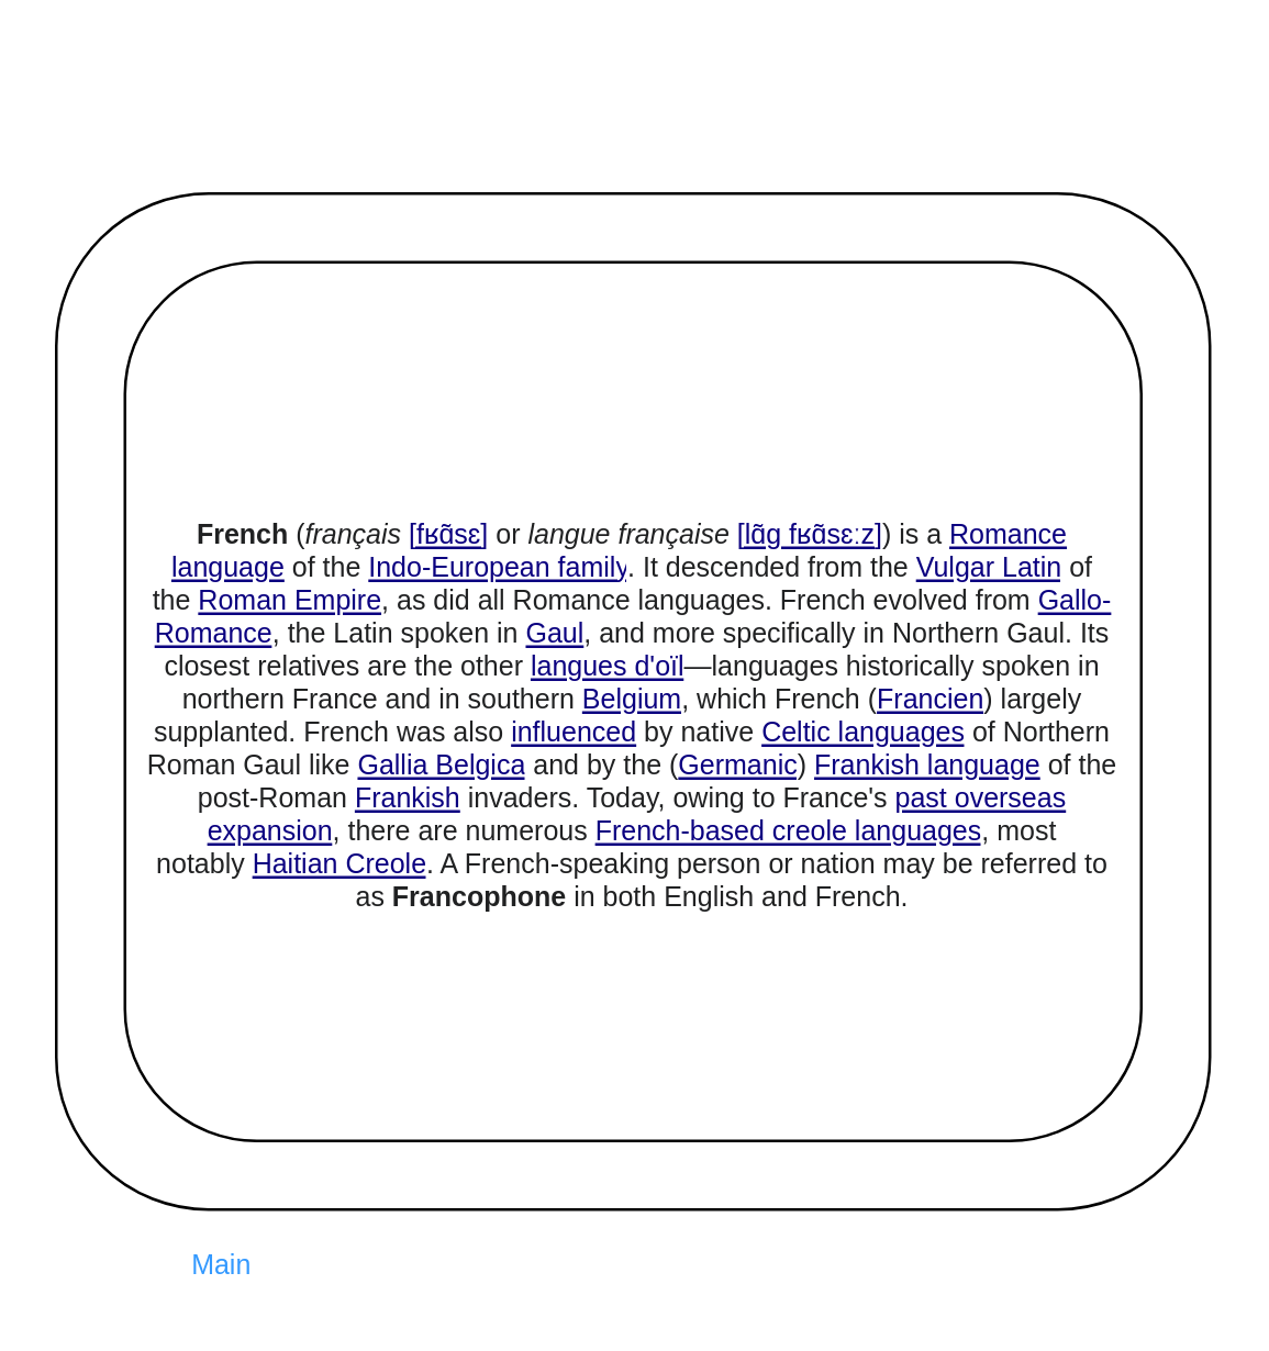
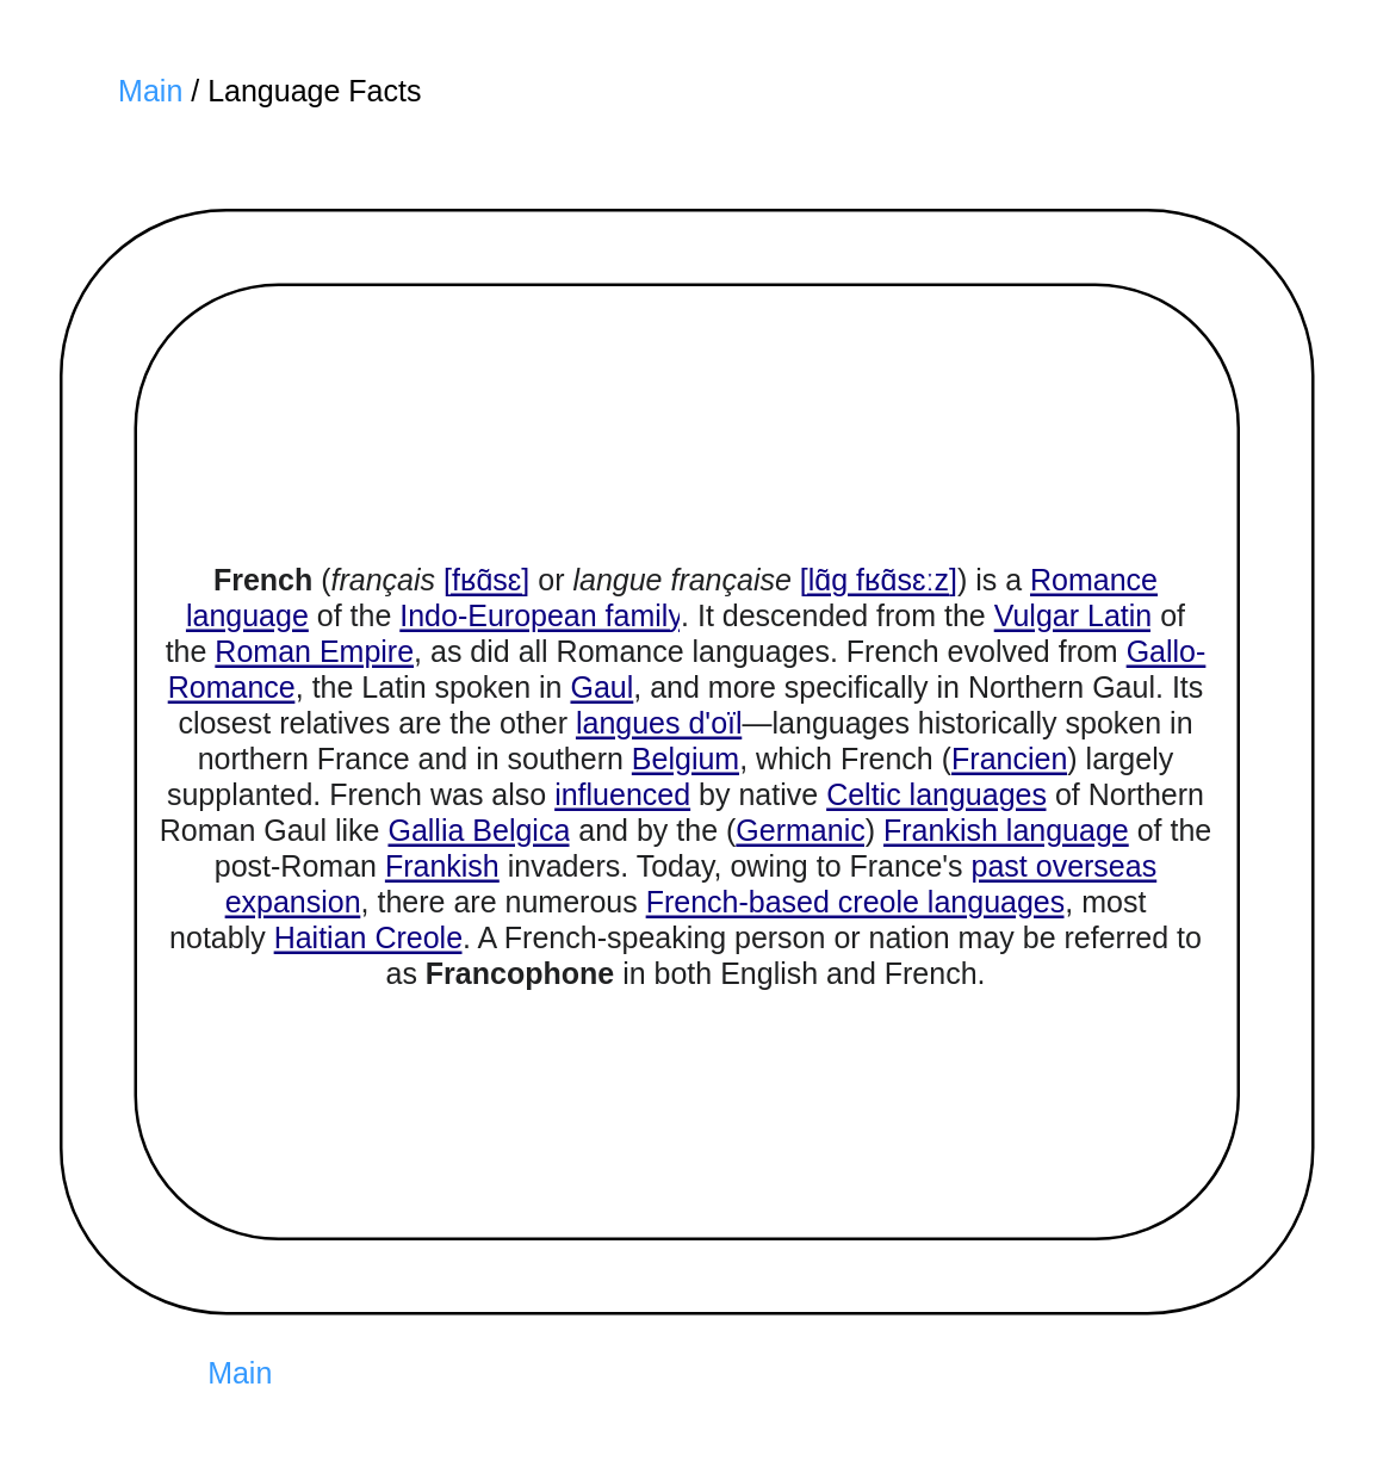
  <mxCell id="0" />
  <mxCell id="1" parent="0" />
  <mxCell id="2" value="" style="rounded=1;whiteSpace=wrap;html=1;" vertex="1" parent="1"><mxGeometry x="20" y="70" width="420" height="370" as="geometry" /></mxCell>
  <mxCell id="3" value="" style="rounded=1;whiteSpace=wrap;html=1;" vertex="1" parent="1"><mxGeometry x="45" y="95" width="370" height="320" as="geometry" /></mxCell>
  <mxCell id="4" value="&lt;b style=&quot;color: rgb(32, 33, 34); font-family: sans-serif; font-size: 10px; background-color: rgb(255, 255, 255);&quot;&gt;French&lt;/b&gt;&lt;span style=&quot;color: rgb(32, 33, 34); font-family: sans-serif; font-size: 10px; background-color: rgb(255, 255, 255);&quot;&gt;&amp;nbsp;(&lt;/span&gt;&lt;i lang=&quot;fr&quot; title=&quot;French language text&quot; style=&quot;color: rgb(32, 33, 34); font-family: sans-serif; font-size: 10px; background-color: rgb(255, 255, 255);&quot;&gt;français&lt;/i&gt;&lt;span style=&quot;color: rgb(32, 33, 34); font-family: sans-serif; font-size: 10px; background-color: rgb(255, 255, 255);&quot;&gt;&amp;nbsp;&lt;/span&gt;&lt;small style=&quot;font-size: 10px; color: rgb(32, 33, 34); font-family: sans-serif; background-color: rgb(255, 255, 255);&quot;&gt;&lt;/small&gt;&lt;span title=&quot;Representation in the International Phonetic Alphabet (IPA)&quot; class=&quot;IPA&quot; style=&quot;color: rgb(32, 33, 34); font-family: sans-serif; font-size: 10px; background-color: rgb(255, 255, 255);&quot;&gt;&lt;a href=&quot;https://en.wikipedia.org/wiki/Help:IPA/French&quot; title=&quot;Help:IPA/French&quot; style=&quot;color: rgb(11, 0, 128); background: none; font-size: 10px;&quot;&gt;[fʁɑ̃sɛ]&lt;/a&gt;&lt;/span&gt;&lt;span style=&quot;color: rgb(32, 33, 34); font-family: sans-serif; font-size: 10px; background-color: rgb(255, 255, 255);&quot;&gt;&amp;nbsp;or&amp;nbsp;&lt;/span&gt;&lt;i lang=&quot;fr&quot; title=&quot;French language text&quot; style=&quot;color: rgb(32, 33, 34); font-family: sans-serif; font-size: 10px; background-color: rgb(255, 255, 255);&quot;&gt;langue française&lt;/i&gt;&lt;span style=&quot;color: rgb(32, 33, 34); font-family: sans-serif; font-size: 10px; background-color: rgb(255, 255, 255);&quot;&gt;&amp;nbsp;&lt;/span&gt;&lt;small style=&quot;font-size: 10px; color: rgb(32, 33, 34); font-family: sans-serif; background-color: rgb(255, 255, 255);&quot;&gt;&lt;/small&gt;&lt;span title=&quot;Representation in the International Phonetic Alphabet (IPA)&quot; class=&quot;IPA&quot; style=&quot;color: rgb(32, 33, 34); font-family: sans-serif; font-size: 10px; background-color: rgb(255, 255, 255);&quot;&gt;&lt;a href=&quot;https://en.wikipedia.org/wiki/Help:IPA/French&quot; title=&quot;Help:IPA/French&quot; style=&quot;color: rgb(11, 0, 128); background: none; font-size: 10px;&quot;&gt;[lɑ̃ɡ fʁɑ̃sɛːz]&lt;/a&gt;&lt;/span&gt;&lt;span style=&quot;color: rgb(32, 33, 34); font-family: sans-serif; font-size: 10px; background-color: rgb(255, 255, 255);&quot;&gt;) is a&amp;nbsp;&lt;/span&gt;&lt;a href=&quot;https://en.wikipedia.org/wiki/Romance_languages&quot; title=&quot;Romance languages&quot; style=&quot;color: rgb(11, 0, 128); background: none rgb(255, 255, 255); font-family: sans-serif; font-size: 10px;&quot;&gt;Romance language&lt;/a&gt;&lt;span style=&quot;color: rgb(32, 33, 34); font-family: sans-serif; font-size: 10px; background-color: rgb(255, 255, 255);&quot;&gt;&amp;nbsp;of the&amp;nbsp;&lt;/span&gt;&lt;a href=&quot;https://en.wikipedia.org/wiki/Indo-European_languages&quot; title=&quot;Indo-European languages&quot; style=&quot;color: rgb(11, 0, 128); background: none rgb(255, 255, 255); font-family: sans-serif; font-size: 10px;&quot;&gt;Indo-European family&lt;/a&gt;&lt;span style=&quot;color: rgb(32, 33, 34); font-family: sans-serif; font-size: 10px; background-color: rgb(255, 255, 255);&quot;&gt;. It descended from the&amp;nbsp;&lt;/span&gt;&lt;a href=&quot;https://en.wikipedia.org/wiki/Vulgar_Latin&quot; title=&quot;Vulgar Latin&quot; style=&quot;color: rgb(11, 0, 128); background: none rgb(255, 255, 255); font-family: sans-serif; font-size: 10px;&quot;&gt;Vulgar Latin&lt;/a&gt;&lt;span style=&quot;color: rgb(32, 33, 34); font-family: sans-serif; font-size: 10px; background-color: rgb(255, 255, 255);&quot;&gt;&amp;nbsp;of the&amp;nbsp;&lt;/span&gt;&lt;a href=&quot;https://en.wikipedia.org/wiki/Roman_Empire&quot; title=&quot;Roman Empire&quot; style=&quot;color: rgb(11, 0, 128); background: none rgb(255, 255, 255); font-family: sans-serif; font-size: 10px;&quot;&gt;Roman Empire&lt;/a&gt;&lt;span style=&quot;color: rgb(32, 33, 34); font-family: sans-serif; font-size: 10px; background-color: rgb(255, 255, 255);&quot;&gt;, as did all Romance languages. French evolved from&amp;nbsp;&lt;/span&gt;&lt;a href=&quot;https://en.wikipedia.org/wiki/Gallo-Romance&quot; class=&quot;mw-redirect&quot; title=&quot;Gallo-Romance&quot; style=&quot;color: rgb(11, 0, 128); background: none rgb(255, 255, 255); font-family: sans-serif; font-size: 10px;&quot;&gt;Gallo-Romance&lt;/a&gt;&lt;span style=&quot;color: rgb(32, 33, 34); font-family: sans-serif; font-size: 10px; background-color: rgb(255, 255, 255);&quot;&gt;, the Latin spoken in&amp;nbsp;&lt;/span&gt;&lt;a href=&quot;https://en.wikipedia.org/wiki/Gaul&quot; title=&quot;Gaul&quot; style=&quot;color: rgb(11, 0, 128); background: none rgb(255, 255, 255); font-family: sans-serif; font-size: 10px;&quot;&gt;Gaul&lt;/a&gt;&lt;span style=&quot;color: rgb(32, 33, 34); font-family: sans-serif; font-size: 10px; background-color: rgb(255, 255, 255);&quot;&gt;, and more specifically in Northern Gaul. Its closest relatives are the other&amp;nbsp;&lt;/span&gt;&lt;a href=&quot;https://en.wikipedia.org/wiki/Langues_d%27o%C3%AFl&quot; title=&quot;Langues d'oïl&quot; style=&quot;color: rgb(11, 0, 128); background: none rgb(255, 255, 255); font-family: sans-serif; font-size: 10px;&quot;&gt;langues d'oïl&lt;/a&gt;&lt;span style=&quot;color: rgb(32, 33, 34); font-family: sans-serif; font-size: 10px; background-color: rgb(255, 255, 255);&quot;&gt;—languages historically spoken in northern France and in southern&amp;nbsp;&lt;/span&gt;&lt;a href=&quot;https://en.wikipedia.org/wiki/Belgium&quot; title=&quot;Belgium&quot; style=&quot;color: rgb(11, 0, 128); background: none rgb(255, 255, 255); font-family: sans-serif; font-size: 10px;&quot;&gt;Belgium&lt;/a&gt;&lt;span style=&quot;color: rgb(32, 33, 34); font-family: sans-serif; font-size: 10px; background-color: rgb(255, 255, 255);&quot;&gt;, which French (&lt;/span&gt;&lt;a href=&quot;https://en.wikipedia.org/wiki/Francien&quot; class=&quot;mw-redirect&quot; title=&quot;Francien&quot; style=&quot;color: rgb(11, 0, 128); background: none rgb(255, 255, 255); font-family: sans-serif; font-size: 10px;&quot;&gt;Francien&lt;/a&gt;&lt;span style=&quot;color: rgb(32, 33, 34); font-family: sans-serif; font-size: 10px; background-color: rgb(255, 255, 255);&quot;&gt;) largely supplanted. French was also&amp;nbsp;&lt;/span&gt;&lt;a href=&quot;https://en.wikipedia.org/wiki/Substratum&quot; class=&quot;mw-redirect&quot; title=&quot;Substratum&quot; style=&quot;color: rgb(11, 0, 128); background: none rgb(255, 255, 255); font-family: sans-serif; font-size: 10px;&quot;&gt;influenced&lt;/a&gt;&lt;span style=&quot;color: rgb(32, 33, 34); font-family: sans-serif; font-size: 10px; background-color: rgb(255, 255, 255);&quot;&gt;&amp;nbsp;by native&amp;nbsp;&lt;/span&gt;&lt;a href=&quot;https://en.wikipedia.org/wiki/Celtic_languages&quot; title=&quot;Celtic languages&quot; style=&quot;color: rgb(11, 0, 128); background: none rgb(255, 255, 255); font-family: sans-serif; font-size: 10px;&quot;&gt;Celtic languages&lt;/a&gt;&lt;span style=&quot;color: rgb(32, 33, 34); font-family: sans-serif; font-size: 10px; background-color: rgb(255, 255, 255);&quot;&gt;&amp;nbsp;of Northern Roman Gaul like&amp;nbsp;&lt;/span&gt;&lt;a href=&quot;https://en.wikipedia.org/wiki/Gallia_Belgica&quot; title=&quot;Gallia Belgica&quot; style=&quot;color: rgb(11, 0, 128); background: none rgb(255, 255, 255); font-family: sans-serif; font-size: 10px;&quot;&gt;Gallia Belgica&lt;/a&gt;&lt;span style=&quot;color: rgb(32, 33, 34); font-family: sans-serif; font-size: 10px; background-color: rgb(255, 255, 255);&quot;&gt;&amp;nbsp;and by the (&lt;/span&gt;&lt;a href=&quot;https://en.wikipedia.org/wiki/Germanic_languages&quot; title=&quot;Germanic languages&quot; style=&quot;color: rgb(11, 0, 128); background: none rgb(255, 255, 255); font-family: sans-serif; font-size: 10px;&quot;&gt;Germanic&lt;/a&gt;&lt;span style=&quot;color: rgb(32, 33, 34); font-family: sans-serif; font-size: 10px; background-color: rgb(255, 255, 255);&quot;&gt;)&amp;nbsp;&lt;/span&gt;&lt;a href=&quot;https://en.wikipedia.org/wiki/Frankish_language&quot; title=&quot;Frankish language&quot; style=&quot;color: rgb(11, 0, 128); background: none rgb(255, 255, 255); font-family: sans-serif; font-size: 10px;&quot;&gt;Frankish language&lt;/a&gt;&lt;span style=&quot;color: rgb(32, 33, 34); font-family: sans-serif; font-size: 10px; background-color: rgb(255, 255, 255);&quot;&gt;&amp;nbsp;of the post-Roman&amp;nbsp;&lt;/span&gt;&lt;a href=&quot;https://en.wikipedia.org/wiki/Franks&quot; title=&quot;Franks&quot; style=&quot;color: rgb(11, 0, 128); background: none rgb(255, 255, 255); font-family: sans-serif; font-size: 10px;&quot;&gt;Frankish&lt;/a&gt;&lt;span style=&quot;color: rgb(32, 33, 34); font-family: sans-serif; font-size: 10px; background-color: rgb(255, 255, 255);&quot;&gt;&amp;nbsp;invaders. Today, owing to France's&amp;nbsp;&lt;/span&gt;&lt;a href=&quot;https://en.wikipedia.org/wiki/French_colonial_empire&quot; title=&quot;French colonial empire&quot; style=&quot;color: rgb(11, 0, 128); background: none rgb(255, 255, 255); font-family: sans-serif; font-size: 10px;&quot;&gt;past overseas expansion&lt;/a&gt;&lt;span style=&quot;color: rgb(32, 33, 34); font-family: sans-serif; font-size: 10px; background-color: rgb(255, 255, 255);&quot;&gt;, there are numerous&amp;nbsp;&lt;/span&gt;&lt;a href=&quot;https://en.wikipedia.org/wiki/French-based_creole_languages&quot; title=&quot;French-based creole languages&quot; style=&quot;color: rgb(11, 0, 128); background: none rgb(255, 255, 255); font-family: sans-serif; font-size: 10px;&quot;&gt;French-based creole languages&lt;/a&gt;&lt;span style=&quot;color: rgb(32, 33, 34); font-family: sans-serif; font-size: 10px; background-color: rgb(255, 255, 255);&quot;&gt;, most notably&amp;nbsp;&lt;/span&gt;&lt;a href=&quot;https://en.wikipedia.org/wiki/Haitian_Creole_language&quot; class=&quot;mw-redirect&quot; title=&quot;Haitian Creole language&quot; style=&quot;color: rgb(11, 0, 128); background: none rgb(255, 255, 255); font-family: sans-serif; font-size: 10px;&quot;&gt;Haitian Creole&lt;/a&gt;&lt;span style=&quot;color: rgb(32, 33, 34); font-family: sans-serif; font-size: 10px; background-color: rgb(255, 255, 255);&quot;&gt;. A French-speaking person or nation may be referred to as&amp;nbsp;&lt;/span&gt;&lt;b style=&quot;color: rgb(32, 33, 34); font-family: sans-serif; font-size: 10px; background-color: rgb(255, 255, 255);&quot;&gt;Francophone&lt;/b&gt;&lt;span style=&quot;color: rgb(32, 33, 34); font-family: sans-serif; font-size: 10px; background-color: rgb(255, 255, 255);&quot;&gt;&amp;nbsp;in both English and French.&lt;/span&gt;" style="rounded=1;whiteSpace=wrap;html=1;fontSize=10;strokeColor=none;" vertex="1" parent="1"><mxGeometry x="50" y="110" width="360" height="300" as="geometry" /></mxCell>
+ <mxCell id="5" value="&lt;font color=&quot;#3399ff&quot;&gt;Main &lt;/font&gt;/ Language Facts" style="text;html=1;align=center;verticalAlign=middle;resizable=0;points=[];autosize=1;fontSize=10;" vertex="1" parent="1"><mxGeometry x="30" y="20" width="120" height="20" as="geometry" /></mxCell>
  <mxCell id="6" value="&lt;font color=&quot;#3399ff&quot;&gt;Main&lt;/font&gt;" style="text;html=1;align=center;verticalAlign=middle;resizable=0;points=[];autosize=1;fontSize=10;" vertex="1" parent="1"><mxGeometry x="55" y="450" width="50" height="20" as="geometry" /></mxCell>
